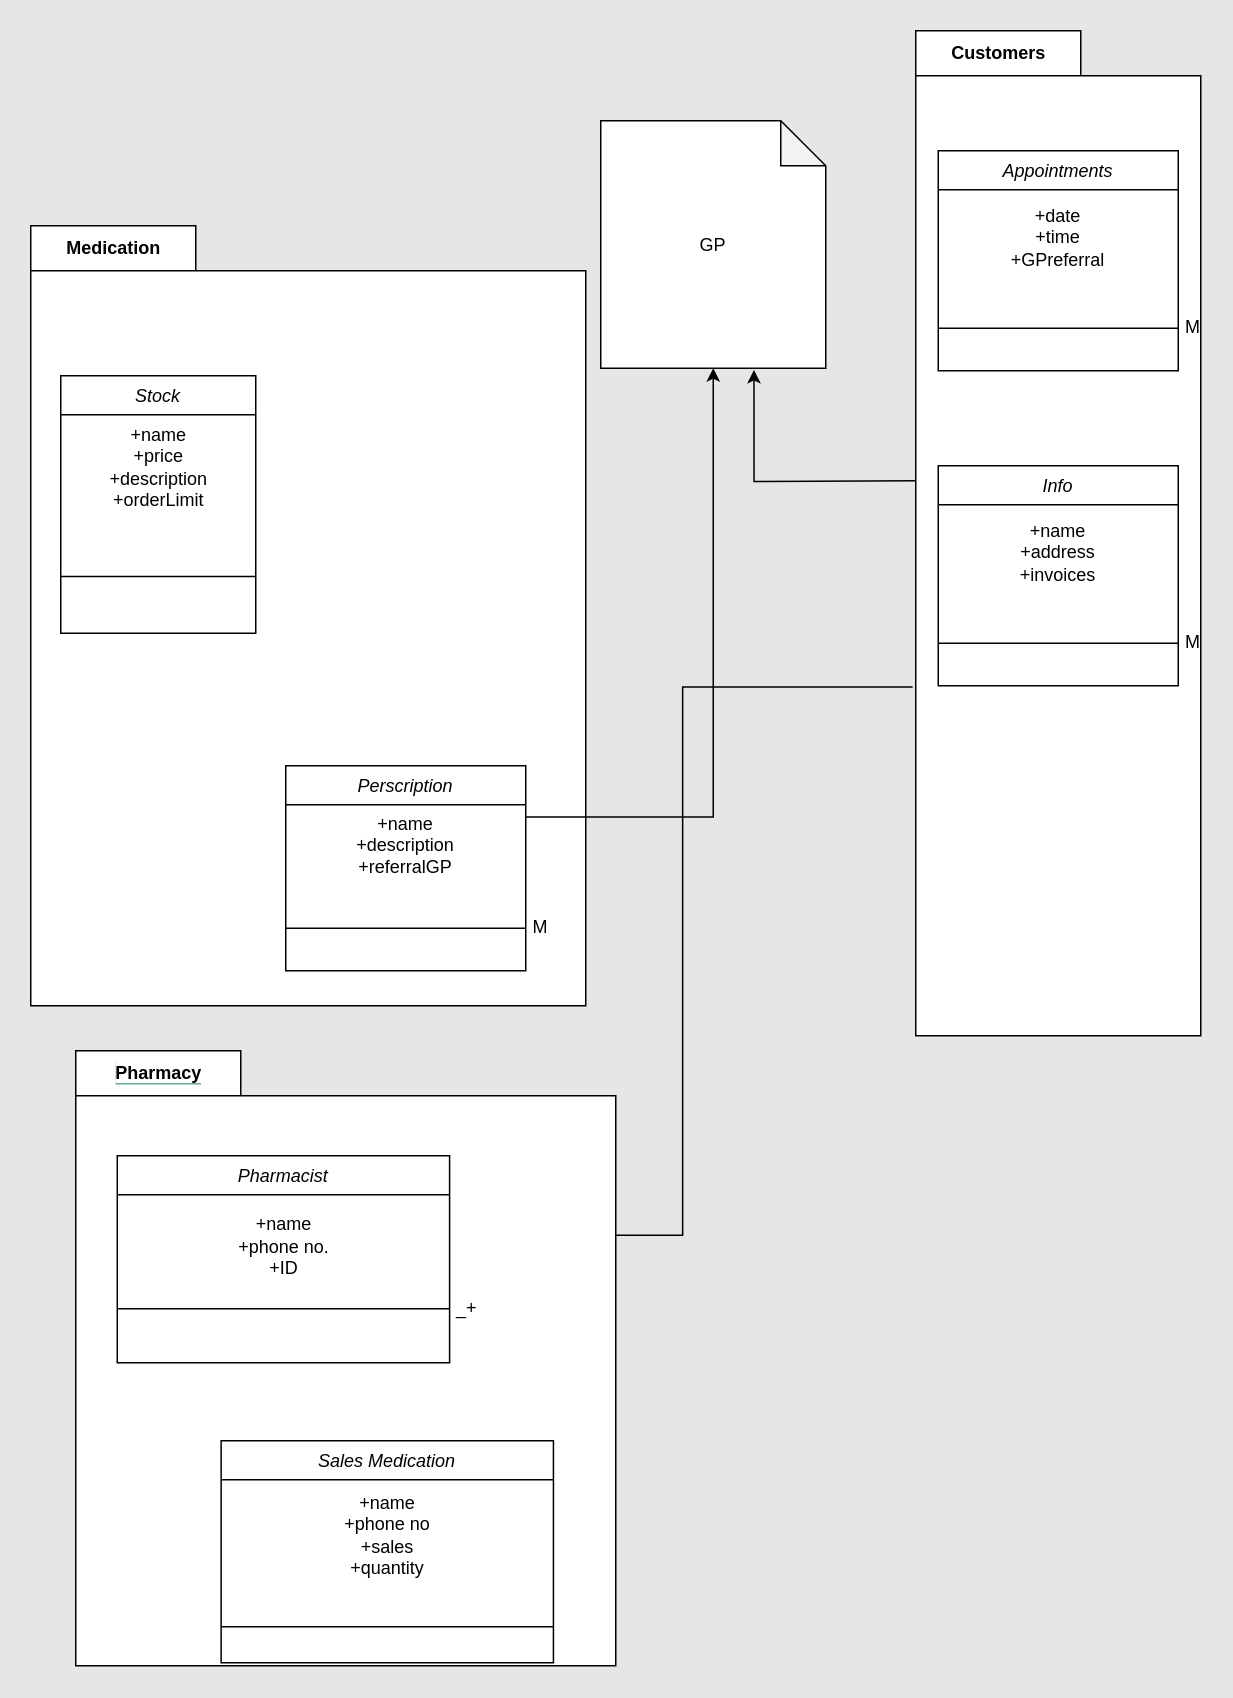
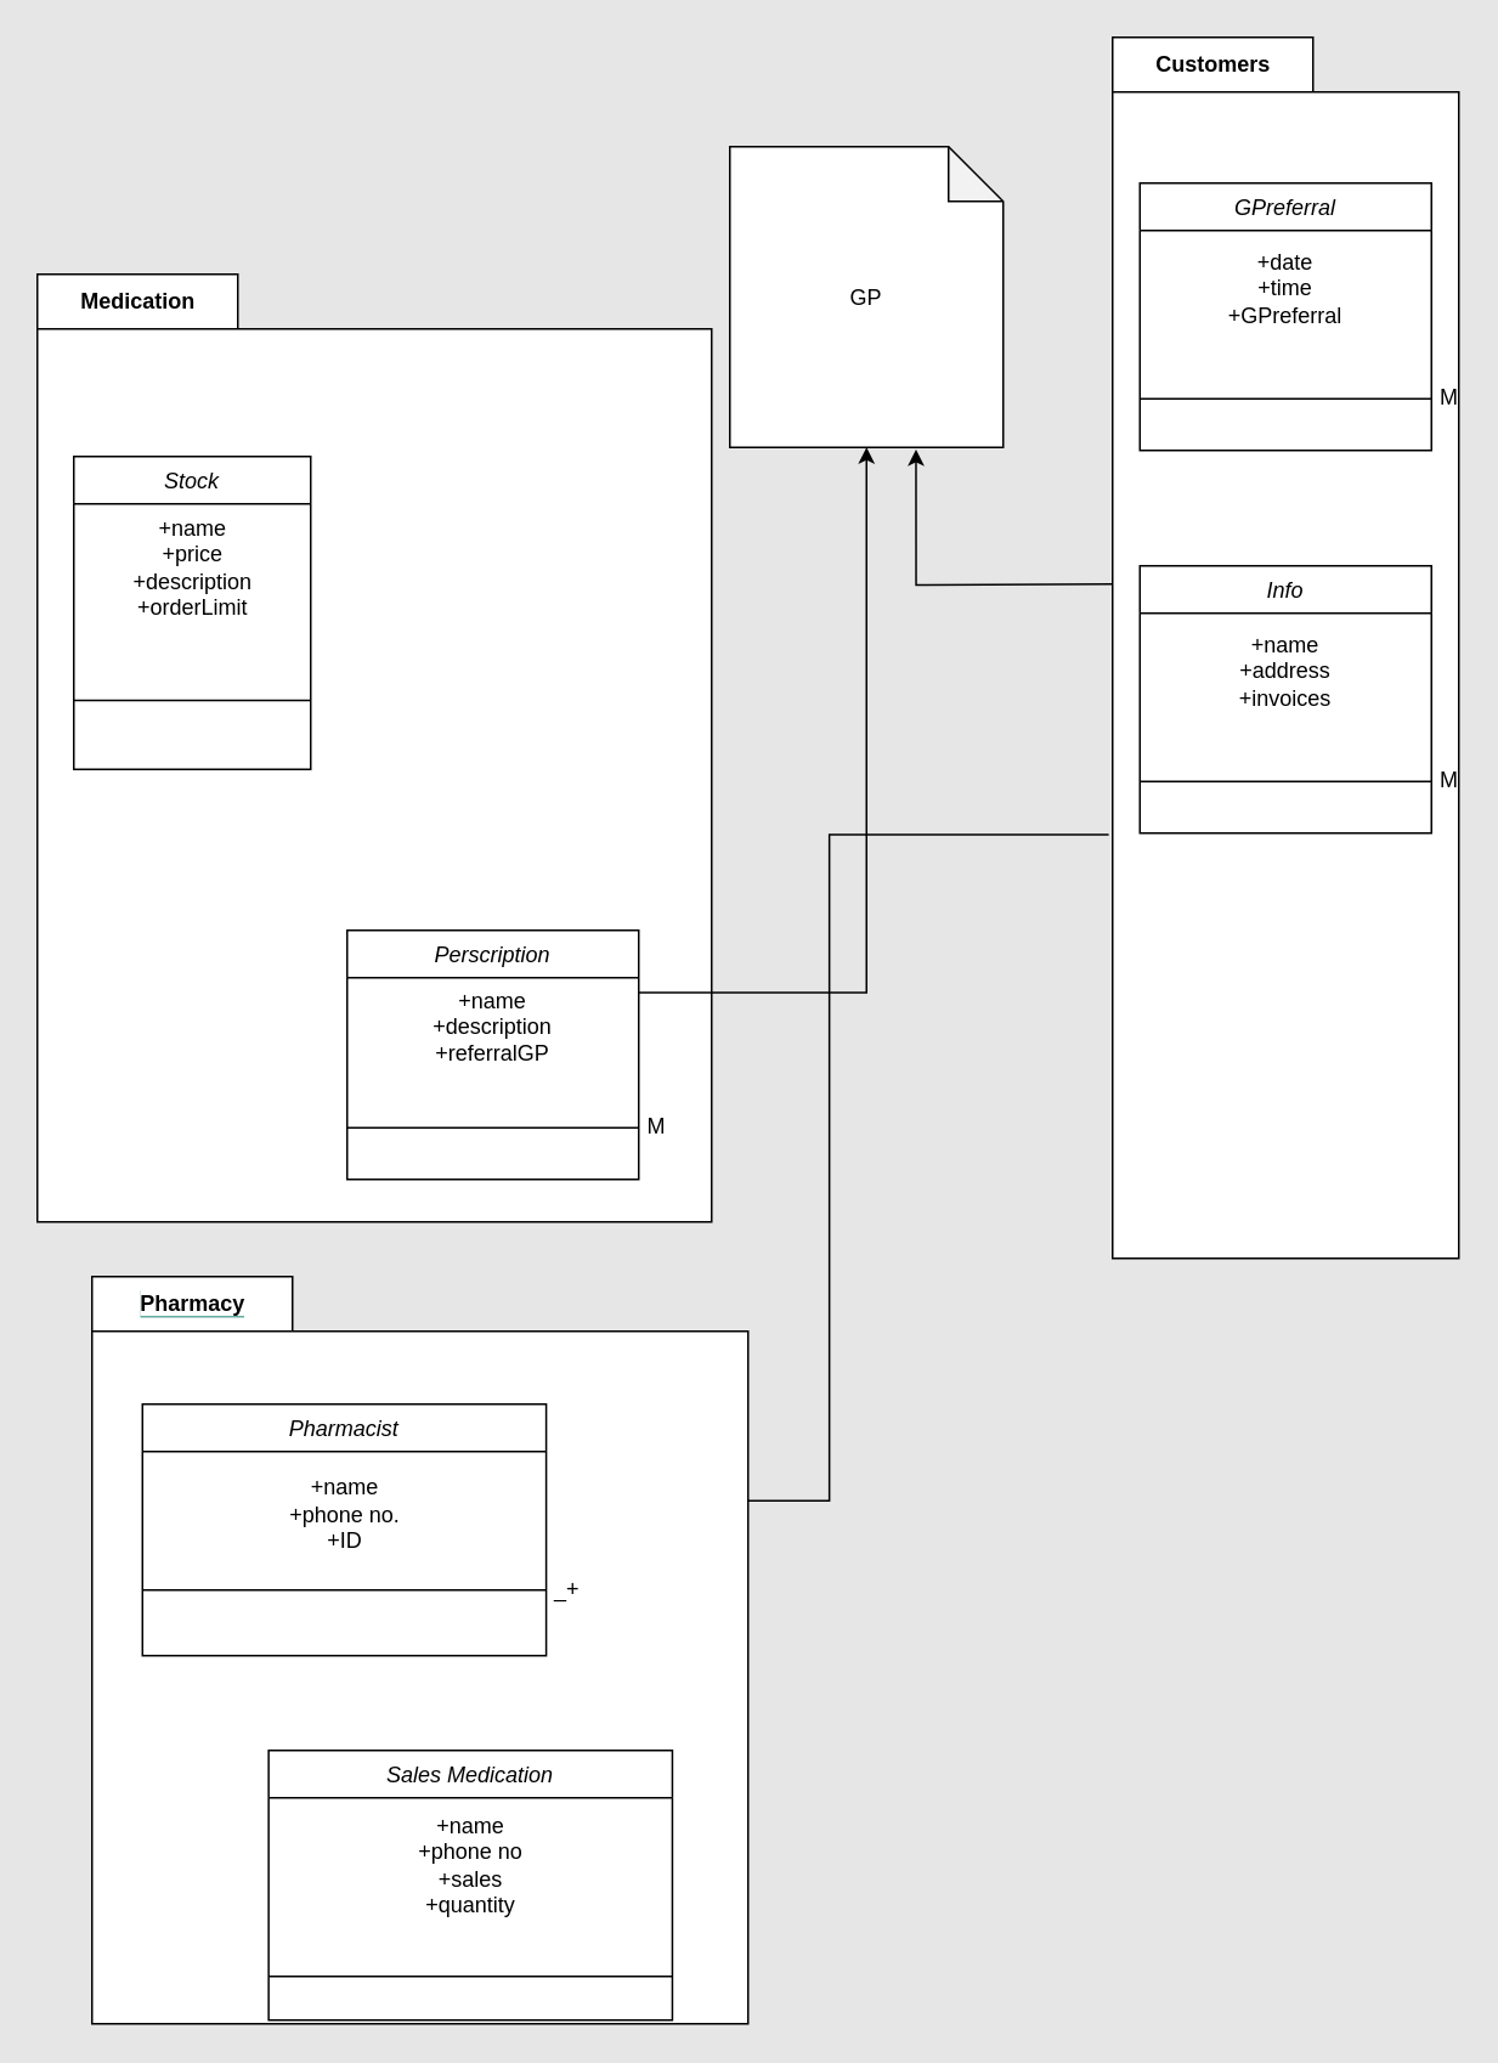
  <mxCell id="0" />
  <mxCell id="1" parent="0" />
  <mxCell id="2" value="Medication&lt;br&gt;" style="shape=folder;fontStyle=1;tabWidth=110;tabHeight=30;tabPosition=left;html=1;boundedLbl=1;labelInHeader=1;container=1;collapsible=0;labelPosition=center;verticalLabelPosition=middle;align=center;verticalAlign=middle;" parent="1" vertex="1"><mxGeometry x="20" y="150" width="370" height="520" as="geometry" /></mxCell>
  <mxCell id="3" value="" style="html=1;strokeColor=none;resizeWidth=1;resizeHeight=1;fillColor=none;part=1;connectable=0;allowArrows=0;deletable=0;" parent="2" vertex="1"><mxGeometry width="340" height="248.182" relative="1" as="geometry"><mxPoint y="30" as="offset" /></mxGeometry></mxCell>
  <mxCell id="4" value="Stock" style="swimlane;fontStyle=2;align=center;verticalAlign=top;childLayout=stackLayout;horizontal=1;startSize=26;horizontalStack=0;resizeParent=1;resizeLast=0;collapsible=1;marginBottom=0;rounded=0;shadow=0;strokeWidth=1;" parent="2" vertex="1"><mxGeometry x="20" y="100" width="130" height="171.636" as="geometry"><mxRectangle x="230" y="140" width="160" height="26" as="alternateBounds" /></mxGeometry></mxCell>
  <mxCell id="5" value="+name&lt;br&gt;+price&lt;br&gt;+description&lt;br&gt;+orderLimit" style="text;html=1;align=center;verticalAlign=middle;resizable=0;points=[];autosize=1;strokeColor=none;fillColor=none;" parent="4" vertex="1"><mxGeometry y="26" width="130" height="70" as="geometry" /></mxCell>
  <mxCell id="6" value="" style="line;html=1;strokeWidth=1;align=left;verticalAlign=middle;spacingTop=-1;spacingLeft=3;spacingRight=3;rotatable=0;labelPosition=right;points=[];portConstraint=eastwest;" parent="4" vertex="1"><mxGeometry y="96" width="130" height="75.636" as="geometry" /></mxCell>
  <mxCell id="7" value="Perscription" style="swimlane;fontStyle=2;align=center;verticalAlign=top;childLayout=stackLayout;horizontal=1;startSize=26;horizontalStack=0;resizeParent=1;resizeLast=0;collapsible=1;marginBottom=0;rounded=0;shadow=0;strokeWidth=1;" parent="2" vertex="1"><mxGeometry x="170" y="360" width="160" height="136.727" as="geometry"><mxRectangle x="230" y="140" width="160" height="26" as="alternateBounds" /></mxGeometry></mxCell>
  <mxCell id="8" value="+name&lt;br&gt;+description&lt;br&gt;+referralGP" style="text;html=1;strokeColor=none;fillColor=none;align=center;verticalAlign=middle;whiteSpace=wrap;rounded=0;" vertex="1" parent="7"><mxGeometry y="26" width="160" height="54" as="geometry" /></mxCell>
  <mxCell id="9" value="M" style="line;html=1;strokeWidth=1;align=left;verticalAlign=middle;spacingTop=-1;spacingLeft=3;spacingRight=3;rotatable=0;labelPosition=right;points=[];portConstraint=eastwest;" parent="7" vertex="1"><mxGeometry y="80" width="160" height="56.727" as="geometry" /></mxCell>
  <mxCell id="10" style="edgeStyle=orthogonalEdgeStyle;rounded=0;orthogonalLoop=1;jettySize=auto;html=1;exitX=0.5;exitY=0;exitDx=0;exitDy=0;entryX=0.681;entryY=1.007;entryDx=0;entryDy=0;entryPerimeter=0;" edge="1" parent="1" target="12"><mxGeometry relative="1" as="geometry"><mxPoint x="610" y="320" as="sourcePoint" /></mxGeometry></mxCell>
  <mxCell id="11" style="edgeStyle=orthogonalEdgeStyle;rounded=0;orthogonalLoop=1;jettySize=auto;html=1;entryX=1;entryY=0.5;entryDx=0;entryDy=0;exitX=-0.011;exitY=0.653;exitDx=0;exitDy=0;exitPerimeter=0;" edge="1" parent="1" source="22" target="16"><mxGeometry relative="1" as="geometry"><mxPoint x="530" y="458" as="sourcePoint" /></mxGeometry></mxCell>
  <mxCell id="12" value="GP&lt;br&gt;" style="shape=note;whiteSpace=wrap;html=1;backgroundOutline=1;darkOpacity=0.05;" parent="1" vertex="1"><mxGeometry x="400" y="80" width="150" height="165" as="geometry" /></mxCell>
  <mxCell id="13" value="&lt;span style=&quot;background-color: rgb(255, 255, 255);&quot;&gt;Pharmacy&lt;/span&gt;" style="shape=folder;fontStyle=1;tabWidth=110;tabHeight=30;tabPosition=left;html=1;boundedLbl=1;labelInHeader=1;container=1;collapsible=0;labelBackgroundColor=#67AB9F;" parent="1" vertex="1"><mxGeometry x="50" y="700" width="360" height="410" as="geometry" /></mxCell>
  <mxCell id="14" value="" style="html=1;strokeColor=none;resizeWidth=1;resizeHeight=1;fillColor=none;part=1;connectable=0;allowArrows=0;deletable=0;labelBackgroundColor=#67AB9F;" parent="13" vertex="1"><mxGeometry width="360" height="287" relative="1" as="geometry"><mxPoint y="30" as="offset" /></mxGeometry></mxCell>
  <mxCell id="15" value="Pharmacist&#10;" style="swimlane;fontStyle=2;align=center;verticalAlign=top;childLayout=stackLayout;horizontal=1;startSize=26;horizontalStack=0;resizeParent=1;resizeLast=0;collapsible=1;marginBottom=0;rounded=0;shadow=0;strokeWidth=1;" parent="13" vertex="1"><mxGeometry x="27.692" y="70" width="221.54" height="138" as="geometry"><mxRectangle x="230" y="140" width="160" height="26" as="alternateBounds" /></mxGeometry></mxCell>
  <mxCell id="16" value="&lt;br&gt;+name&lt;br&gt;+phone no.&lt;br&gt;+ID" style="text;html=1;strokeColor=none;fillColor=none;align=center;verticalAlign=middle;whiteSpace=wrap;rounded=0;" vertex="1" parent="15"><mxGeometry y="26" width="221.54" height="54" as="geometry" /></mxCell>
  <mxCell id="17" value="_+" style="line;html=1;strokeWidth=1;align=left;verticalAlign=middle;spacingTop=-1;spacingLeft=3;spacingRight=3;rotatable=0;labelPosition=right;points=[];portConstraint=eastwest;" parent="15" vertex="1"><mxGeometry y="80" width="221.54" height="44" as="geometry" /></mxCell>
  <mxCell id="18" value="Sales Medication&#10;" style="swimlane;fontStyle=2;align=center;verticalAlign=top;childLayout=stackLayout;horizontal=1;startSize=26;horizontalStack=0;resizeParent=1;resizeLast=0;collapsible=1;marginBottom=0;rounded=0;shadow=0;strokeWidth=1;" parent="13" vertex="1"><mxGeometry x="96.923" y="260" width="221.54" height="148" as="geometry"><mxRectangle x="230" y="140" width="160" height="26" as="alternateBounds" /></mxGeometry></mxCell>
  <mxCell id="19" value="+name&lt;br&gt;+phone no&lt;br&gt;+sales&lt;br&gt;+quantity" style="text;html=1;strokeColor=none;fillColor=none;align=center;verticalAlign=middle;whiteSpace=wrap;rounded=0;" vertex="1" parent="18"><mxGeometry y="26" width="221.54" height="74" as="geometry" /></mxCell>
  <mxCell id="20" value="" style="line;html=1;strokeWidth=1;align=left;verticalAlign=middle;spacingTop=-1;spacingLeft=3;spacingRight=3;rotatable=0;labelPosition=right;points=[];portConstraint=eastwest;" parent="18" vertex="1"><mxGeometry y="100" width="221.54" height="48" as="geometry" /></mxCell>
  <mxCell id="21" style="edgeStyle=orthogonalEdgeStyle;rounded=0;orthogonalLoop=1;jettySize=auto;html=1;exitX=1;exitY=0.25;exitDx=0;exitDy=0;" parent="1" source="7" target="12" edge="1"><mxGeometry relative="1" as="geometry" /></mxCell>
  <mxCell id="22" value="Customers" style="shape=folder;fontStyle=1;tabWidth=110;tabHeight=30;tabPosition=left;html=1;boundedLbl=1;labelInHeader=1;container=1;collapsible=0;" vertex="1" parent="1"><mxGeometry x="610" y="20" width="190" height="670" as="geometry" /></mxCell>
  <mxCell id="23" value="" style="html=1;strokeColor=none;resizeWidth=1;resizeHeight=1;fillColor=none;part=1;connectable=0;allowArrows=0;deletable=0;" vertex="1" parent="22"><mxGeometry width="190" height="469.0" relative="1" as="geometry"><mxPoint y="30" as="offset" /></mxGeometry></mxCell>
- <mxCell id="24" value="Appointments" style="swimlane;fontStyle=2;align=center;verticalAlign=top;childLayout=stackLayout;horizontal=1;startSize=26;horizontalStack=0;resizeParent=1;resizeLast=0;collapsible=1;marginBottom=0;rounded=0;shadow=0;strokeWidth=1;" vertex="1" parent="22"><mxGeometry x="15" y="80" width="160" height="146.727" as="geometry"><mxRectangle x="230" y="140" width="160" height="26" as="alternateBounds" /></mxGeometry></mxCell>
+ <mxCell id="24" value="GPreferral" style="swimlane;fontStyle=2;align=center;verticalAlign=top;childLayout=stackLayout;horizontal=1;startSize=26;horizontalStack=0;resizeParent=1;resizeLast=0;collapsible=1;marginBottom=0;rounded=0;shadow=0;strokeWidth=1;" vertex="1" parent="22"><mxGeometry x="15" y="80" width="160" height="146.727" as="geometry"><mxRectangle x="230" y="140" width="160" height="26" as="alternateBounds" /></mxGeometry></mxCell>
  <mxCell id="25" value="+date&lt;br&gt;+time&lt;br&gt;+GPreferral" style="text;html=1;strokeColor=none;fillColor=none;align=center;verticalAlign=middle;whiteSpace=wrap;rounded=0;" vertex="1" parent="24"><mxGeometry y="26" width="160" height="64" as="geometry" /></mxCell>
  <mxCell id="26" value="M" style="line;html=1;strokeWidth=1;align=left;verticalAlign=middle;spacingTop=-1;spacingLeft=3;spacingRight=3;rotatable=0;labelPosition=right;points=[];portConstraint=eastwest;" vertex="1" parent="24"><mxGeometry y="90" width="160" height="56.727" as="geometry" /></mxCell>
  <mxCell id="27" value="Info" style="swimlane;fontStyle=2;align=center;verticalAlign=top;childLayout=stackLayout;horizontal=1;startSize=26;horizontalStack=0;resizeParent=1;resizeLast=0;collapsible=1;marginBottom=0;rounded=0;shadow=0;strokeWidth=1;" vertex="1" parent="22"><mxGeometry x="15" y="290" width="160" height="146.727" as="geometry"><mxRectangle x="230" y="140" width="160" height="26" as="alternateBounds" /></mxGeometry></mxCell>
  <mxCell id="28" value="+name&lt;br&gt;+address&lt;br&gt;+invoices" style="text;html=1;strokeColor=none;fillColor=none;align=center;verticalAlign=middle;whiteSpace=wrap;rounded=0;" vertex="1" parent="27"><mxGeometry y="26" width="160" height="64" as="geometry" /></mxCell>
  <mxCell id="29" value="M" style="line;html=1;strokeWidth=1;align=left;verticalAlign=middle;spacingTop=-1;spacingLeft=3;spacingRight=3;rotatable=0;labelPosition=right;points=[];portConstraint=eastwest;" vertex="1" parent="27"><mxGeometry y="90" width="160" height="56.727" as="geometry" /></mxCell>
